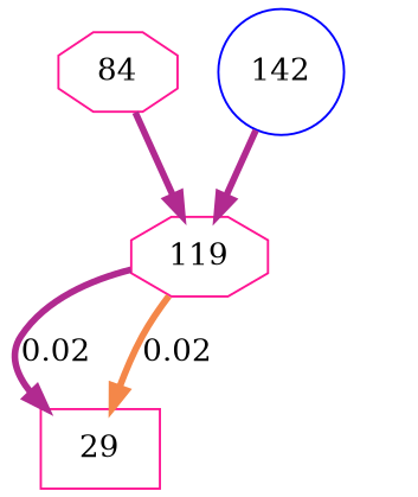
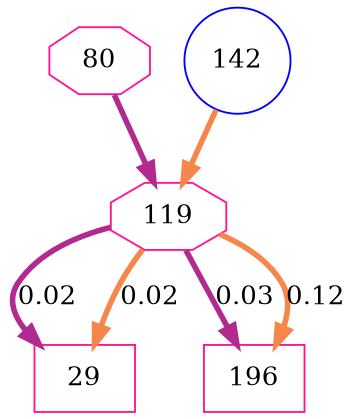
  digraph {
    node [color=deeppink shape=octagon]
    edge [color="#b12a90" penwidth=3]
    n1 [label=119]
-   80 [label=84]
+   80
    29 [shape=box]
+   196 [shape=box]
    142 [color=blue shape=circle]
    n1 -> 29 [label=0.02]
    n1 -> 29 [color="#f48749" label=0.02]
+   n1 -> 196 [label=0.03]
+   n1 -> 196 [color="#f48749" label=0.12]
    80 -> n1
-   142 -> n1
+   142 -> n1 [color="#f48749"]
  }
